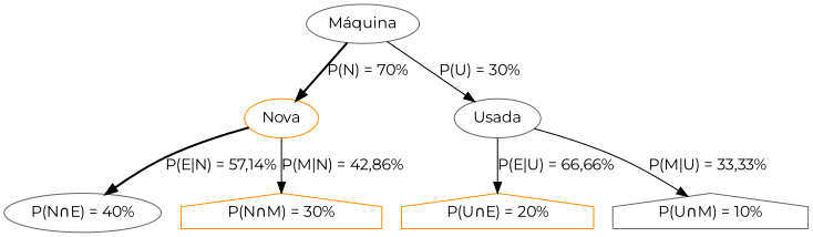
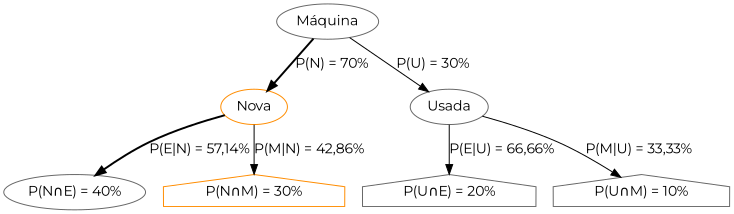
  digraph {
    fontname=Montserrat
    ordering=out
    node [color=gray40 fontname=Montserrat shape=ellipse]
    edge [fontname=Montserrat style=solid]
    n1 [label="Máquina"]
    n2 [color=darkorange label=Nova]
    n3 [label=Usada]
    n4 [label="P(N∩E) = 40%"]
    n5 [color=darkorange label="P(N∩M) = 30%" shape=house]
-   n6 [color=darkorange label="P(U∩E) = 20%" shape=house]
+   n6 [label="P(U∩E) = 20%" shape=house]
    n7 [label="P(U∩M) = 10%" shape=house]
    n1 -> n2 [label="P(N) = 70%" style=bold]
    n1 -> n3 [label="P(U) = 30%"]
    n2 -> n4 [label="P(E|N) = 57,14%" style=bold]
    n2 -> n5 [label="P(M|N) = 42,86%"]
    n3 -> n6 [label="P(E|U) = 66,66%"]
    n3 -> n7 [label="P(M|U) = 33,33%"]
  }
